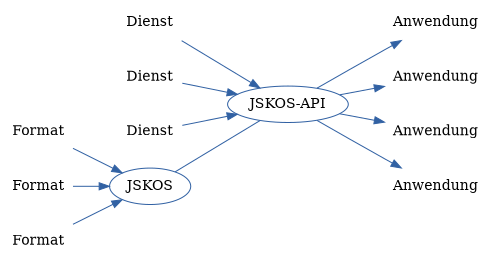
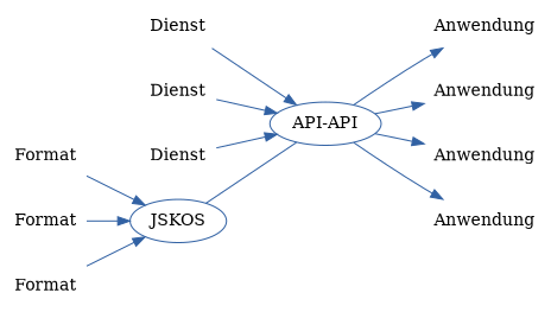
  digraph {
    rankdir=LR
    fontname="DejaVu Serif"
    node [shape=plaintext fontname="DejaVu Serif"]
    edge [color="#3161a3" fontname="DejaVu Serif"]
    JSKOS [color="#3161a3" shape=ellipse]
    Format
-   n3 [color="#3161a3" label="JSKOS-API" shape=ellipse]
+   n3 [color="#3161a3" label="API-API" shape=ellipse]
    n4 [label=Format]
    n5 [label=Format]
    Anwendung
    n7 [label=Anwendung]
    n8 [label=Anwendung]
    n9 [label=Anwendung]
    Dienst
    n11 [label=Dienst]
    n12 [label=Dienst]
    JSKOS -> n3 [arrowhead=none arrowtail=none dir=both]
    Format -> JSKOS
    n3 -> Anwendung
    n3 -> n7
    n3 -> n8
    n3 -> n9
    n4 -> JSKOS
    n5 -> JSKOS
    Dienst -> n3
    n11 -> n3
    n12 -> n3
  }
